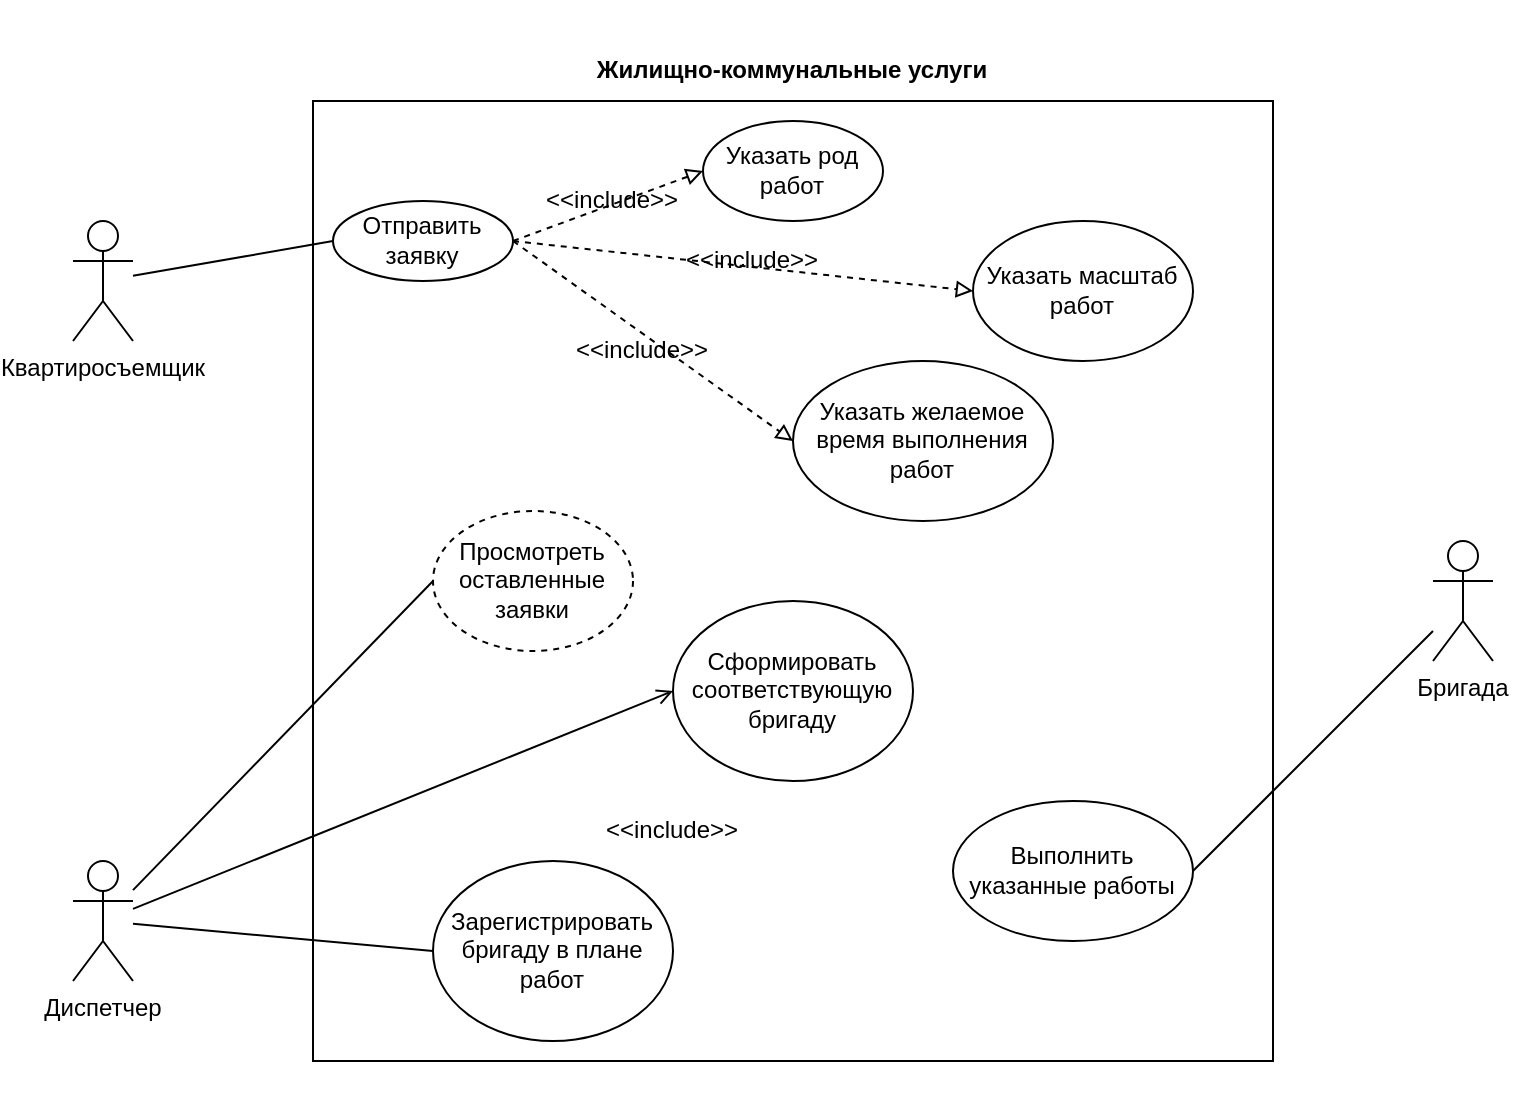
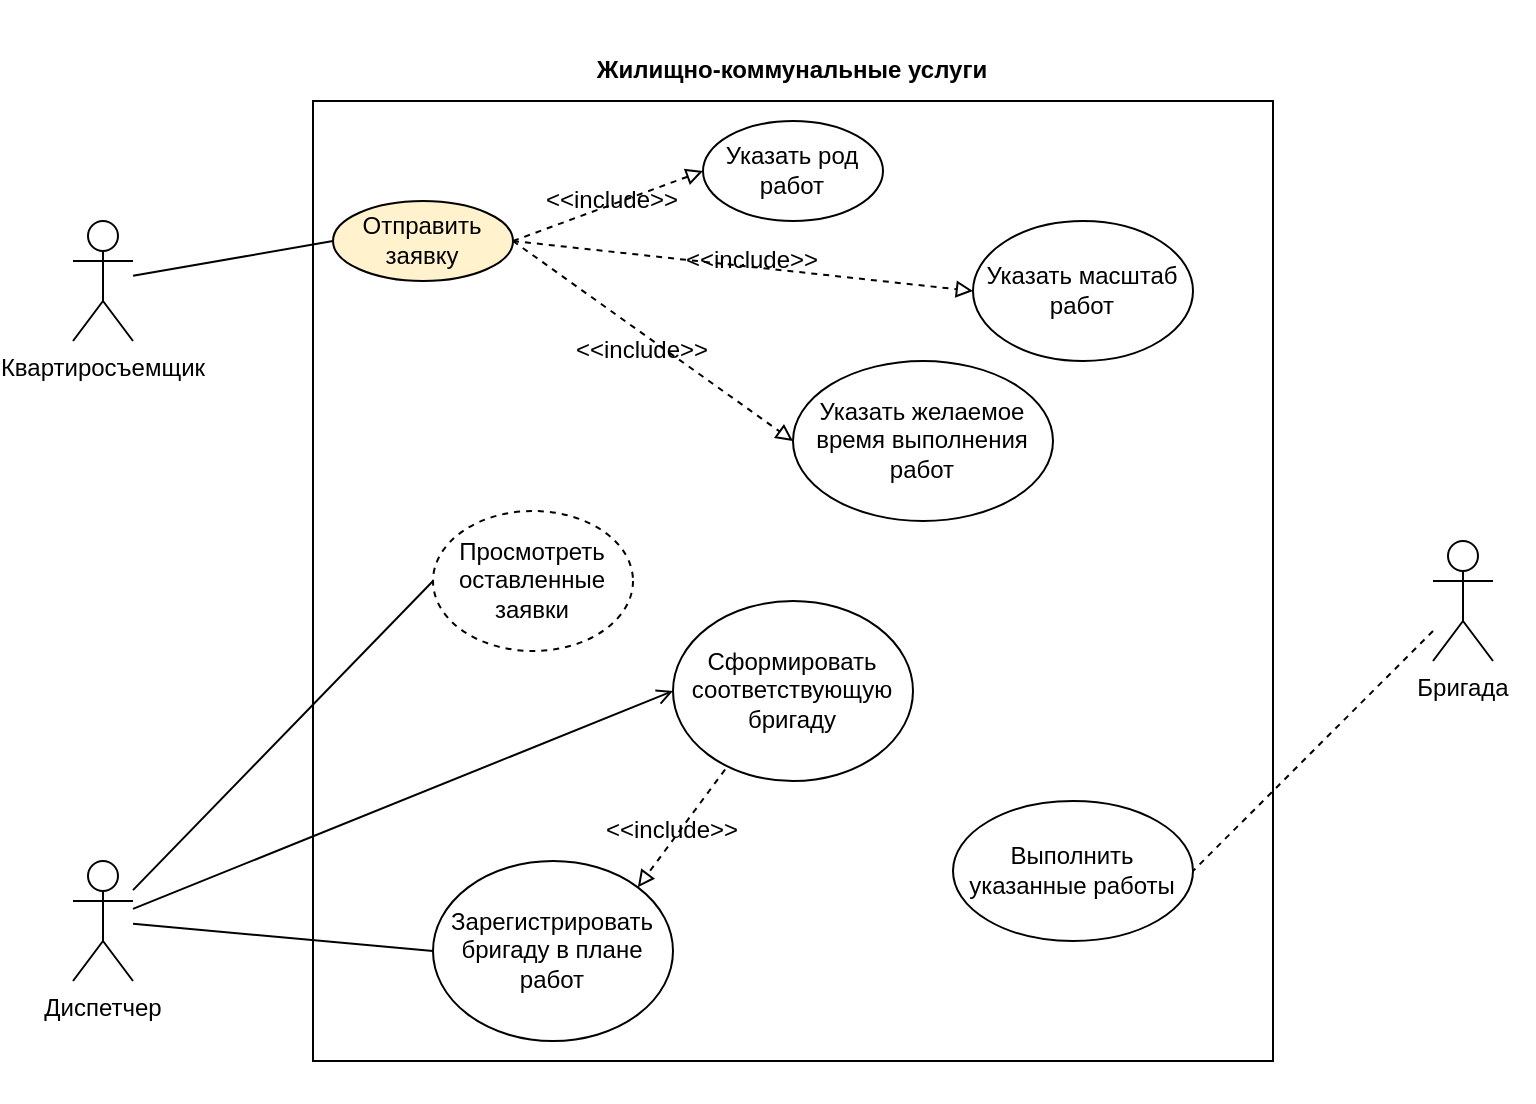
  <mxCell id="0" />
  <mxCell id="1" parent="0" />
  <mxCell id="2" value="" style="whiteSpace=wrap;html=1;aspect=fixed;" parent="1" vertex="1"><mxGeometry x="140" y="50" width="480" height="480" as="geometry" /></mxCell>
  <mxCell id="3" value="Квартиросъемщик" style="shape=umlActor;verticalLabelPosition=bottom;verticalAlign=top;html=1;outlineConnect=0;" parent="1" vertex="1"><mxGeometry x="20" y="110" width="30" height="60" as="geometry" /></mxCell>
  <mxCell id="4" value="&lt;b&gt;Жилищно-коммунальные услуги&lt;/b&gt;" style="text;html=1;strokeColor=none;fillColor=none;align=center;verticalAlign=middle;whiteSpace=wrap;rounded=0;" parent="1" vertex="1"><mxGeometry x="280" y="20" width="200" height="30" as="geometry" /></mxCell>
- <mxCell id="5" value="Отправить заявку" style="ellipse;whiteSpace=wrap;html=1;" parent="1" vertex="1"><mxGeometry x="150" y="100" width="90" height="40" as="geometry" /></mxCell>
+ <mxCell id="5" value="Отправить заявку" style="ellipse;whiteSpace=wrap;html=1;fillColor=#fff2cc;" parent="1" vertex="1"><mxGeometry x="150" y="100" width="90" height="40" as="geometry" /></mxCell>
  <mxCell id="6" value="Указать род работ" style="ellipse;whiteSpace=wrap;html=1;" parent="1" vertex="1"><mxGeometry x="335" y="60" width="90" height="50" as="geometry" /></mxCell>
  <mxCell id="7" value="Указать масштаб работ" style="ellipse;whiteSpace=wrap;html=1;" parent="1" vertex="1"><mxGeometry x="470" y="110" width="110" height="70" as="geometry" /></mxCell>
  <mxCell id="8" value="Указать желаемое время выполнения работ" style="ellipse;whiteSpace=wrap;html=1;" parent="1" vertex="1"><mxGeometry x="380" y="180" width="130" height="80" as="geometry" /></mxCell>
  <mxCell id="9" value="" style="endArrow=block;html=1;rounded=0;exitX=1;exitY=0.5;exitDx=0;exitDy=0;entryX=0;entryY=0.5;entryDx=0;entryDy=0;endFill=0;dashed=1;" parent="1" source="5" target="6" edge="1"><mxGeometry width="50" height="50" relative="1" as="geometry"><mxPoint x="250" y="200" as="sourcePoint" /><mxPoint x="300" y="150" as="targetPoint" /></mxGeometry></mxCell>
  <mxCell id="10" value="" style="endArrow=block;html=1;rounded=0;exitX=1;exitY=0.5;exitDx=0;exitDy=0;entryX=0;entryY=0.5;entryDx=0;entryDy=0;endFill=0;dashed=1;" parent="1" source="5" target="7" edge="1"><mxGeometry width="50" height="50" relative="1" as="geometry"><mxPoint x="190" y="290" as="sourcePoint" /><mxPoint x="240" y="240" as="targetPoint" /></mxGeometry></mxCell>
  <mxCell id="11" value="" style="endArrow=block;html=1;rounded=0;exitX=1;exitY=0.5;exitDx=0;exitDy=0;endFill=0;dashed=1;entryX=0;entryY=0.5;entryDx=0;entryDy=0;" parent="1" source="5" target="8" edge="1"><mxGeometry width="50" height="50" relative="1" as="geometry"><mxPoint x="240" y="220" as="sourcePoint" /><mxPoint x="290" y="170" as="targetPoint" /></mxGeometry></mxCell>
  <mxCell id="12" value="&amp;lt;&amp;lt;include&amp;gt;&amp;gt;" style="text;html=1;strokeColor=none;fillColor=none;align=center;verticalAlign=middle;whiteSpace=wrap;rounded=0;" parent="1" vertex="1"><mxGeometry x="260" y="85" width="60" height="30" as="geometry" /></mxCell>
  <mxCell id="13" value="&amp;lt;&amp;lt;include&amp;gt;&amp;gt;" style="text;html=1;strokeColor=none;fillColor=none;align=center;verticalAlign=middle;whiteSpace=wrap;rounded=0;" parent="1" vertex="1"><mxGeometry x="330" y="115" width="60" height="30" as="geometry" /></mxCell>
  <mxCell id="14" value="&amp;lt;&amp;lt;include&amp;gt;&amp;gt;" style="text;html=1;strokeColor=none;fillColor=none;align=center;verticalAlign=middle;whiteSpace=wrap;rounded=0;" parent="1" vertex="1"><mxGeometry x="275" y="160" width="60" height="30" as="geometry" /></mxCell>
  <mxCell id="15" value="Диспетчер" style="shape=umlActor;verticalLabelPosition=bottom;verticalAlign=top;html=1;outlineConnect=0;" parent="1" vertex="1"><mxGeometry x="20" y="430" width="30" height="60" as="geometry" /></mxCell>
  <mxCell id="16" value="" style="endArrow=none;html=1;rounded=0;entryX=0;entryY=0.5;entryDx=0;entryDy=0;endFill=0;" parent="1" source="3" target="5" edge="1"><mxGeometry width="50" height="50" relative="1" as="geometry"><mxPoint x="80" y="180" as="sourcePoint" /><mxPoint x="90" y="250" as="targetPoint" /></mxGeometry></mxCell>
  <mxCell id="17" value="Сформировать соответствующую бригаду" style="ellipse;whiteSpace=wrap;html=1;" parent="1" vertex="1"><mxGeometry x="320" y="300" width="120" height="90" as="geometry" /></mxCell>
  <mxCell id="18" value="Зарегистрировать бригаду в плане работ" style="ellipse;whiteSpace=wrap;html=1;" parent="1" vertex="1"><mxGeometry x="200" y="430" width="120" height="90" as="geometry" /></mxCell>
  <mxCell id="19" value="" style="endArrow=open;html=1;rounded=0;entryX=0;entryY=0.5;entryDx=0;entryDy=0;endFill=0;" parent="1" source="15" target="17" edge="1"><mxGeometry width="50" height="50" relative="1" as="geometry"><mxPoint x="-40" y="380" as="sourcePoint" /><mxPoint x="10" y="330" as="targetPoint" /></mxGeometry></mxCell>
  <mxCell id="20" value="" style="endArrow=none;html=1;rounded=0;entryX=0;entryY=0.5;entryDx=0;entryDy=0;endFill=0;" parent="1" source="15" target="18" edge="1"><mxGeometry width="50" height="50" relative="1" as="geometry"><mxPoint x="-30" y="320" as="sourcePoint" /><mxPoint x="20" y="270" as="targetPoint" /></mxGeometry></mxCell>
  <mxCell id="21" value="Бригада" style="shape=umlActor;verticalLabelPosition=bottom;verticalAlign=top;html=1;outlineConnect=0;" parent="1" vertex="1"><mxGeometry x="700" y="270" width="30" height="60" as="geometry" /></mxCell>
  <mxCell id="22" value="Выполнить указанные работы" style="ellipse;whiteSpace=wrap;html=1;" parent="1" vertex="1"><mxGeometry x="460" y="400" width="120" height="70" as="geometry" /></mxCell>
  <mxCell id="23" value="Просмотреть оставленные заявки" style="ellipse;whiteSpace=wrap;html=1;dashed=1;" parent="1" vertex="1"><mxGeometry x="200" y="255" width="100" height="70" as="geometry" /></mxCell>
  <mxCell id="24" value="" style="endArrow=none;html=1;rounded=0;entryX=0;entryY=0.5;entryDx=0;entryDy=0;endFill=0;" parent="1" source="15" target="23" edge="1"><mxGeometry width="50" height="50" relative="1" as="geometry"><mxPoint x="30" y="390" as="sourcePoint" /><mxPoint x="80" y="340" as="targetPoint" /></mxGeometry></mxCell>
- <mxCell id="25" value="" style="endArrow=none;html=1;rounded=0;entryX=1;entryY=0.5;entryDx=0;entryDy=0;endFill=0;" parent="1" source="21" target="22" edge="1"><mxGeometry width="50" height="50" relative="1" as="geometry"><mxPoint x="700" y="180" as="sourcePoint" /><mxPoint x="670" y="290" as="targetPoint" /></mxGeometry></mxCell>
+ <mxCell id="25" value="" style="endArrow=none;html=1;rounded=0;entryX=1;entryY=0.5;entryDx=0;entryDy=0;endFill=0;dashed=1;" parent="1" source="21" target="22" edge="1"><mxGeometry width="50" height="50" relative="1" as="geometry"><mxPoint x="700" y="180" as="sourcePoint" /><mxPoint x="670" y="290" as="targetPoint" /></mxGeometry></mxCell>
+ <mxCell id="26" value="" style="endArrow=block;html=1;rounded=0;exitX=0.217;exitY=0.936;exitDx=0;exitDy=0;exitPerimeter=0;entryX=1;entryY=0;entryDx=0;entryDy=0;dashed=1;endFill=0;" edge="1" parent="1" source="17" target="18"><mxGeometry width="50" height="50" relative="1" as="geometry"><mxPoint x="0" y="340" as="sourcePoint" /><mxPoint x="50" y="290" as="targetPoint" /></mxGeometry></mxCell>
  <mxCell id="27" value="&amp;lt;&amp;lt;include&amp;gt;&amp;gt;" style="text;html=1;strokeColor=none;fillColor=none;align=center;verticalAlign=middle;whiteSpace=wrap;rounded=0;" vertex="1" parent="1"><mxGeometry x="290" y="400" width="60" height="30" as="geometry" /></mxCell>
